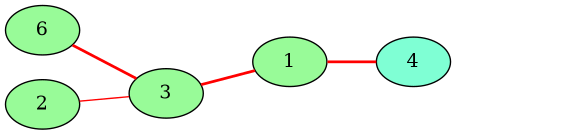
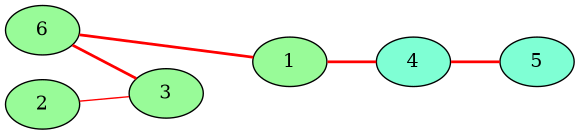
  graph {
    rankdir=LR
    node [fillcolor=palegreen style=filled]
    edge [color=red style=bold]
    n1 [label=6]
    1
    3
    4 [fillcolor=aquamarine]
    2
-   3 -- 1
+   5 [fillcolor=aquamarine]
+   n1 -- 1
    n1 -- 3
    1 -- 4
+   4 -- 5
    2 -- 3 [style=solid]
  }
